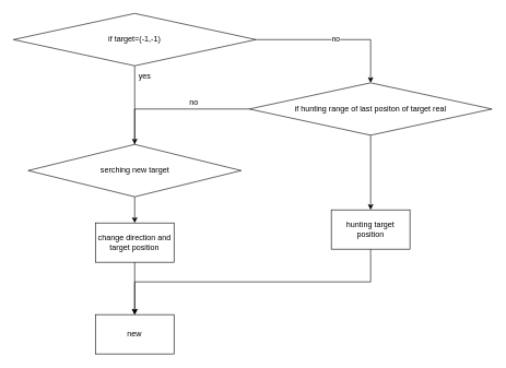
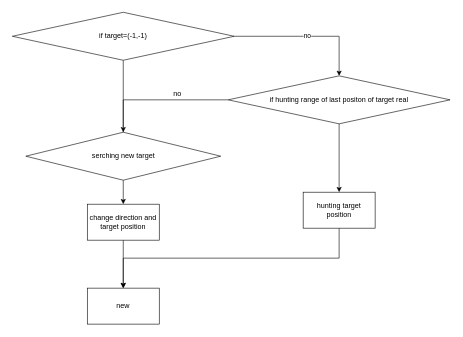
  <mxCell id="0" />
  <mxCell id="1" parent="0" />
  <mxCell id="2" value="" style="edgeStyle=orthogonalEdgeStyle;rounded=0;orthogonalLoop=1;jettySize=auto;html=1;" edge="1" parent="1" source="5" target="7"><mxGeometry relative="1" as="geometry"><Array as="points"><mxPoint x="565" y="60" /></Array></mxGeometry></mxCell>
  <mxCell id="3" value="no" style="edgeLabel;html=1;align=center;verticalAlign=middle;resizable=0;points=[];" vertex="1" connectable="0" parent="2"><mxGeometry x="0.005" y="2" relative="1" as="geometry"><mxPoint as="offset" /></mxGeometry></mxCell>
  <mxCell id="4" value="" style="edgeStyle=orthogonalEdgeStyle;rounded=0;orthogonalLoop=1;jettySize=auto;html=1;entryX=0.5;entryY=0;entryDx=0;entryDy=0;" edge="1" parent="1" source="5" target="9"><mxGeometry relative="1" as="geometry"><mxPoint x="205" y="190" as="targetPoint" /></mxGeometry></mxCell>
  <mxCell id="5" value="if target=(-1,-1)" style="rhombus;whiteSpace=wrap;html=1;" vertex="1" parent="1"><mxGeometry x="20" y="20" width="370" height="80" as="geometry" /></mxCell>
  <mxCell id="6" style="edgeStyle=orthogonalEdgeStyle;rounded=0;orthogonalLoop=1;jettySize=auto;html=1;exitX=0.5;exitY=1;exitDx=0;exitDy=0;" edge="1" parent="1" source="7" target="12"><mxGeometry relative="1" as="geometry"><mxPoint x="560" y="310" as="targetPoint" /></mxGeometry></mxCell>
  <mxCell id="7" value="if hunting range of last positon of target real" style="rhombus;whiteSpace=wrap;html=1;" vertex="1" parent="1"><mxGeometry x="380" y="126" width="370" height="80" as="geometry" /></mxCell>
  <mxCell id="8" style="edgeStyle=orthogonalEdgeStyle;rounded=0;orthogonalLoop=1;jettySize=auto;html=1;exitX=0.5;exitY=1;exitDx=0;exitDy=0;" edge="1" parent="1" source="9" target="14"><mxGeometry relative="1" as="geometry"><mxPoint x="205" y="370" as="targetPoint" /></mxGeometry></mxCell>
  <mxCell id="9" value="serching new target" style="rhombus;whiteSpace=wrap;html=1;" vertex="1" parent="1"><mxGeometry x="42.5" y="220" width="325" height="80" as="geometry" /></mxCell>
- <mxCell id="10" value="yes" style="text;html=1;align=center;verticalAlign=middle;resizable=0;points=[];autosize=1;strokeColor=none;fillColor=none;" vertex="1" parent="1"><mxGeometry x="205" y="106" width="30" height="20" as="geometry" /></mxCell>
  <mxCell id="11" style="edgeStyle=orthogonalEdgeStyle;rounded=0;orthogonalLoop=1;jettySize=auto;html=1;entryX=0.5;entryY=0;entryDx=0;entryDy=0;" edge="1" parent="1" source="12" target="15"><mxGeometry relative="1" as="geometry"><Array as="points"><mxPoint x="565" y="430" /><mxPoint x="205" y="430" /></Array></mxGeometry></mxCell>
  <mxCell id="12" value="hunting target position" style="rounded=0;whiteSpace=wrap;html=1;" vertex="1" parent="1"><mxGeometry x="505" y="320" width="120" height="60" as="geometry" /></mxCell>
  <mxCell id="13" value="" style="edgeStyle=orthogonalEdgeStyle;rounded=0;orthogonalLoop=1;jettySize=auto;html=1;" edge="1" parent="1" source="14" target="15"><mxGeometry relative="1" as="geometry" /></mxCell>
  <mxCell id="14" value="change direction and target position" style="rounded=0;whiteSpace=wrap;html=1;" vertex="1" parent="1"><mxGeometry x="145" y="340" width="120" height="60" as="geometry" /></mxCell>
  <mxCell id="15" value="new" style="whiteSpace=wrap;html=1;rounded=0;" vertex="1" parent="1"><mxGeometry x="145" y="480" width="120" height="60" as="geometry" /></mxCell>
  <mxCell id="16" value="no" style="text;html=1;align=center;verticalAlign=middle;resizable=0;points=[];autosize=1;strokeColor=none;fillColor=none;" vertex="1" parent="1"><mxGeometry x="280" y="146" width="30" height="20" as="geometry" /></mxCell>
  <mxCell id="17" value="" style="edgeStyle=orthogonalEdgeStyle;rounded=0;orthogonalLoop=1;jettySize=auto;html=1;exitX=0;exitY=0.5;exitDx=0;exitDy=0;entryX=0.5;entryY=0;entryDx=0;entryDy=0;endArrow=none;" edge="1" parent="1" source="7" target="9"><mxGeometry relative="1" as="geometry"><mxPoint x="380" y="140" as="sourcePoint" /><mxPoint x="205" y="220" as="targetPoint" /><Array as="points"><mxPoint x="205" y="166" /></Array></mxGeometry></mxCell>
